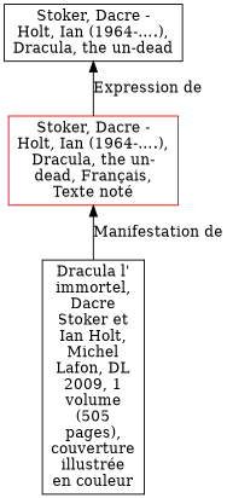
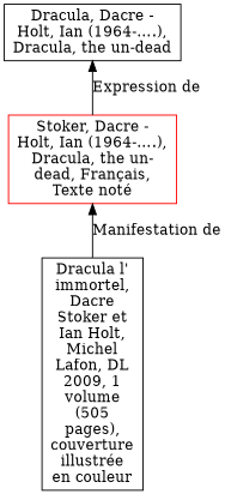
  digraph {
    rankdir=BT
    node [align=left shape=rect]
    n1 [color=red label="Stoker, Dacre -\nHolt, Ian (1964-….),\nDracula, the un-\ndead, Français,\nTexte noté"]
-   n2 [label="Stoker, Dacre -\nHolt, Ian (1964-….),\nDracula, the un-dead"]
+   n2 [label="Dracula, Dacre -\nHolt, Ian (1964-….),\nDracula, the un-dead"]
    n3 [label="Dracula l'\nimmortel,\nDacre\nStoker et\nIan Holt,\nMichel\nLafon, DL\n2009, 1\nvolume\n(505\npages),\ncouverture\nillustrée\nen couleur"]
    n1 -> n2 [label="Expression de"]
    n3 -> n1 [label="Manifestation de"]
  }
